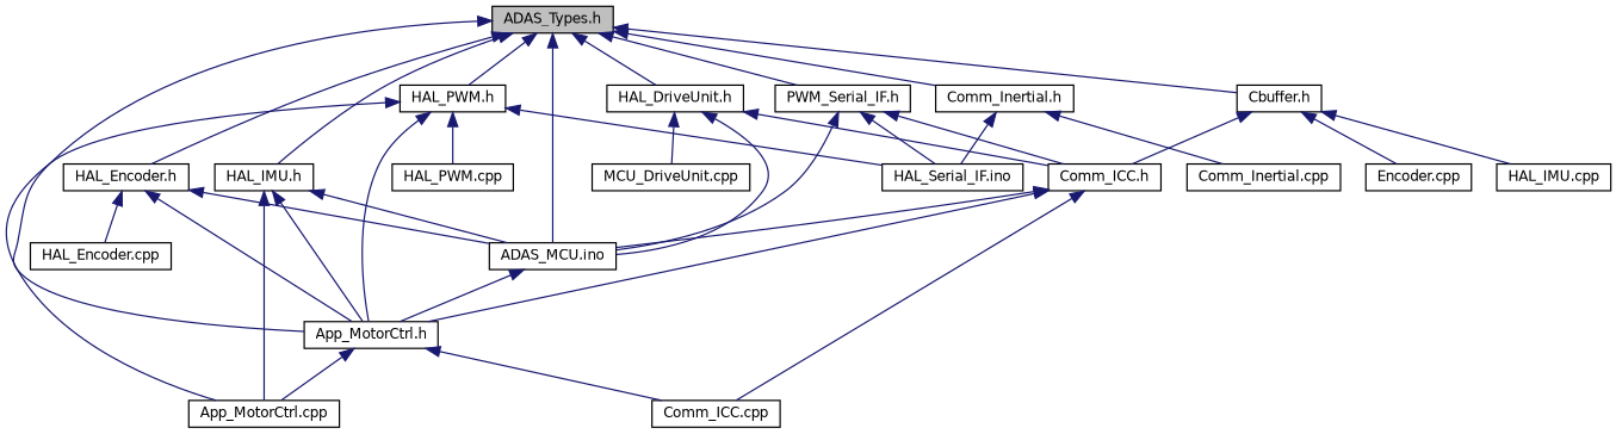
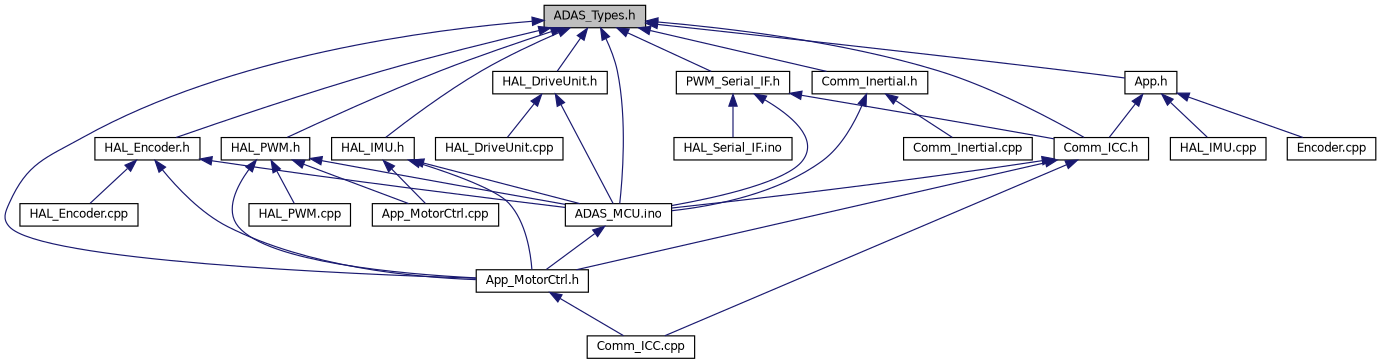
  digraph {
    node [color=black fontname=Helvetica fontsize=10 shape=record]
    edge [color=midnightblue dir=back fontname=Helvetica fontsize=10 labelfontname=Helvetica labelfontsize=10 style=solid]
    n1 [fillcolor=grey75 fontcolor=black height=0.2 label="ADAS_Types.h" style=filled width=0.4]
    n2 [height=0.2 label="ADAS_MCU.ino" width=0.4]
    n3 [height=0.2 label="HAL_DriveUnit.h" width=0.4]
    n4 [height=0.2 label="HAL_Encoder.h" width=0.4]
    n5 [height=0.2 label="App_MotorCtrl.h" width=0.4]
    n6 [height=0.2 label="HAL_IMU.h" width=0.4]
    n7 [height=0.2 label="HAL_PWM.h" width=0.4]
    n8 [height=0.2 label="PWM_Serial_IF.h" width=0.4]
    n9 [height=0.2 label="Comm_ICC.h" width=0.4]
    n10 [height=0.2 label="Comm_Inertial.h" width=0.4]
-   n11 [height=0.2 label="Cbuffer.h" width=0.4]
-   n12 [height=0.2 label="MCU_DriveUnit.cpp" width=0.4]
+   n11 [height=0.2 label="App.h" width=0.4]
+   n12 [height=0.2 label="HAL_DriveUnit.cpp" width=0.4]
    n13 [height=0.2 label="HAL_Encoder.cpp" width=0.4]
    n14 [height=0.2 label="App_MotorCtrl.cpp" width=0.4]
    n15 [height=0.2 label="Comm_ICC.cpp" width=0.4]
    n16 [height=0.2 label="HAL_PWM.cpp" width=0.4]
    n17 [height=0.2 label="HAL_Serial_IF.ino" width=0.4]
    n18 [height=0.2 label="Comm_Inertial.cpp" width=0.4]
    n19 [height=0.2 label="HAL_IMU.cpp" width=0.4]
    n20 [height=0.2 label="Encoder.cpp" width=0.4]
    n1 -> n2
    n1 -> n3
    n1 -> n4
    n1 -> n5
    n1 -> n6
    n1 -> n7
    n1 -> n8
-   n3 -> n9
+   n1 -> n9
    n1 -> n10
    n1 -> n11
    n2 -> n5
    n3 -> n2
    n3 -> n12
    n4 -> n2
    n4 -> n5
    n4 -> n13
-   n5 -> n14
    n5 -> n15
    n6 -> n2
    n6 -> n5
    n6 -> n14
-   n7 -> n17
+   n7 -> n2
    n7 -> n5
    n7 -> n14
    n7 -> n16
    n8 -> n2
    n8 -> n9
    n8 -> n17
    n9 -> n2
    n9 -> n5
    n9 -> n15
-   n10 -> n17
+   n10 -> n2
    n10 -> n18
    n11 -> n9
    n11 -> n19
    n11 -> n20
  }
